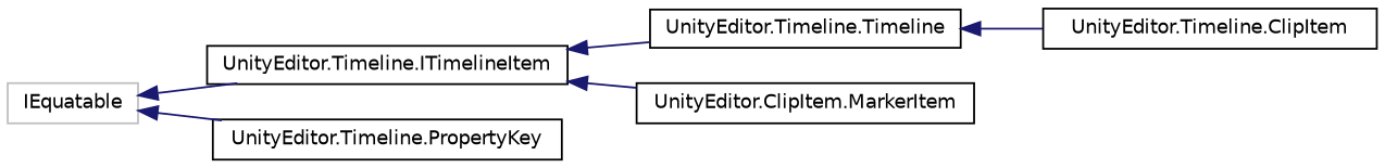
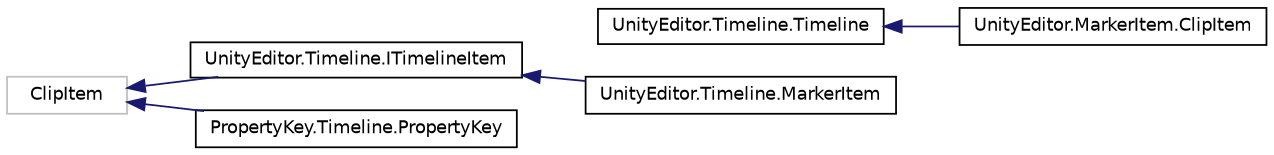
  digraph {
    rankdir=LR
    node [color=black fillcolor=white fontname=Helvetica fontsize=10 shape=record style=filled]
    edge [color=midnightblue dir=back fontname=Helvetica fontsize=10 labelfontname=Helvetica labelfontsize=10 style=solid]
-   n1 [color=grey75 height=0.2 label=IEquatable width=0.4]
+   n1 [color=grey75 height=0.2 label=ClipItem width=0.4]
    n2 [height=0.2 label="UnityEditor.Timeline.ITimelineItem" width=0.4]
-   n3 [height=0.2 label="UnityEditor.Timeline.PropertyKey" width=0.4]
+   n3 [height=0.2 label="PropertyKey.Timeline.PropertyKey" width=0.4]
    n4 [height=0.2 label="UnityEditor.Timeline.Timeline" width=0.4]
-   n5 [height=0.2 label="UnityEditor.ClipItem.MarkerItem" width=0.4]
-   n6 [height=0.2 label="UnityEditor.Timeline.ClipItem" width=0.4]
+   n5 [height=0.2 label="UnityEditor.Timeline.MarkerItem" width=0.4]
+   n6 [height=0.2 label="UnityEditor.MarkerItem.ClipItem" width=0.4]
    n1 -> n2
    n1 -> n3
-   n2 -> n4
    n2 -> n5
    n4 -> n6
  }
